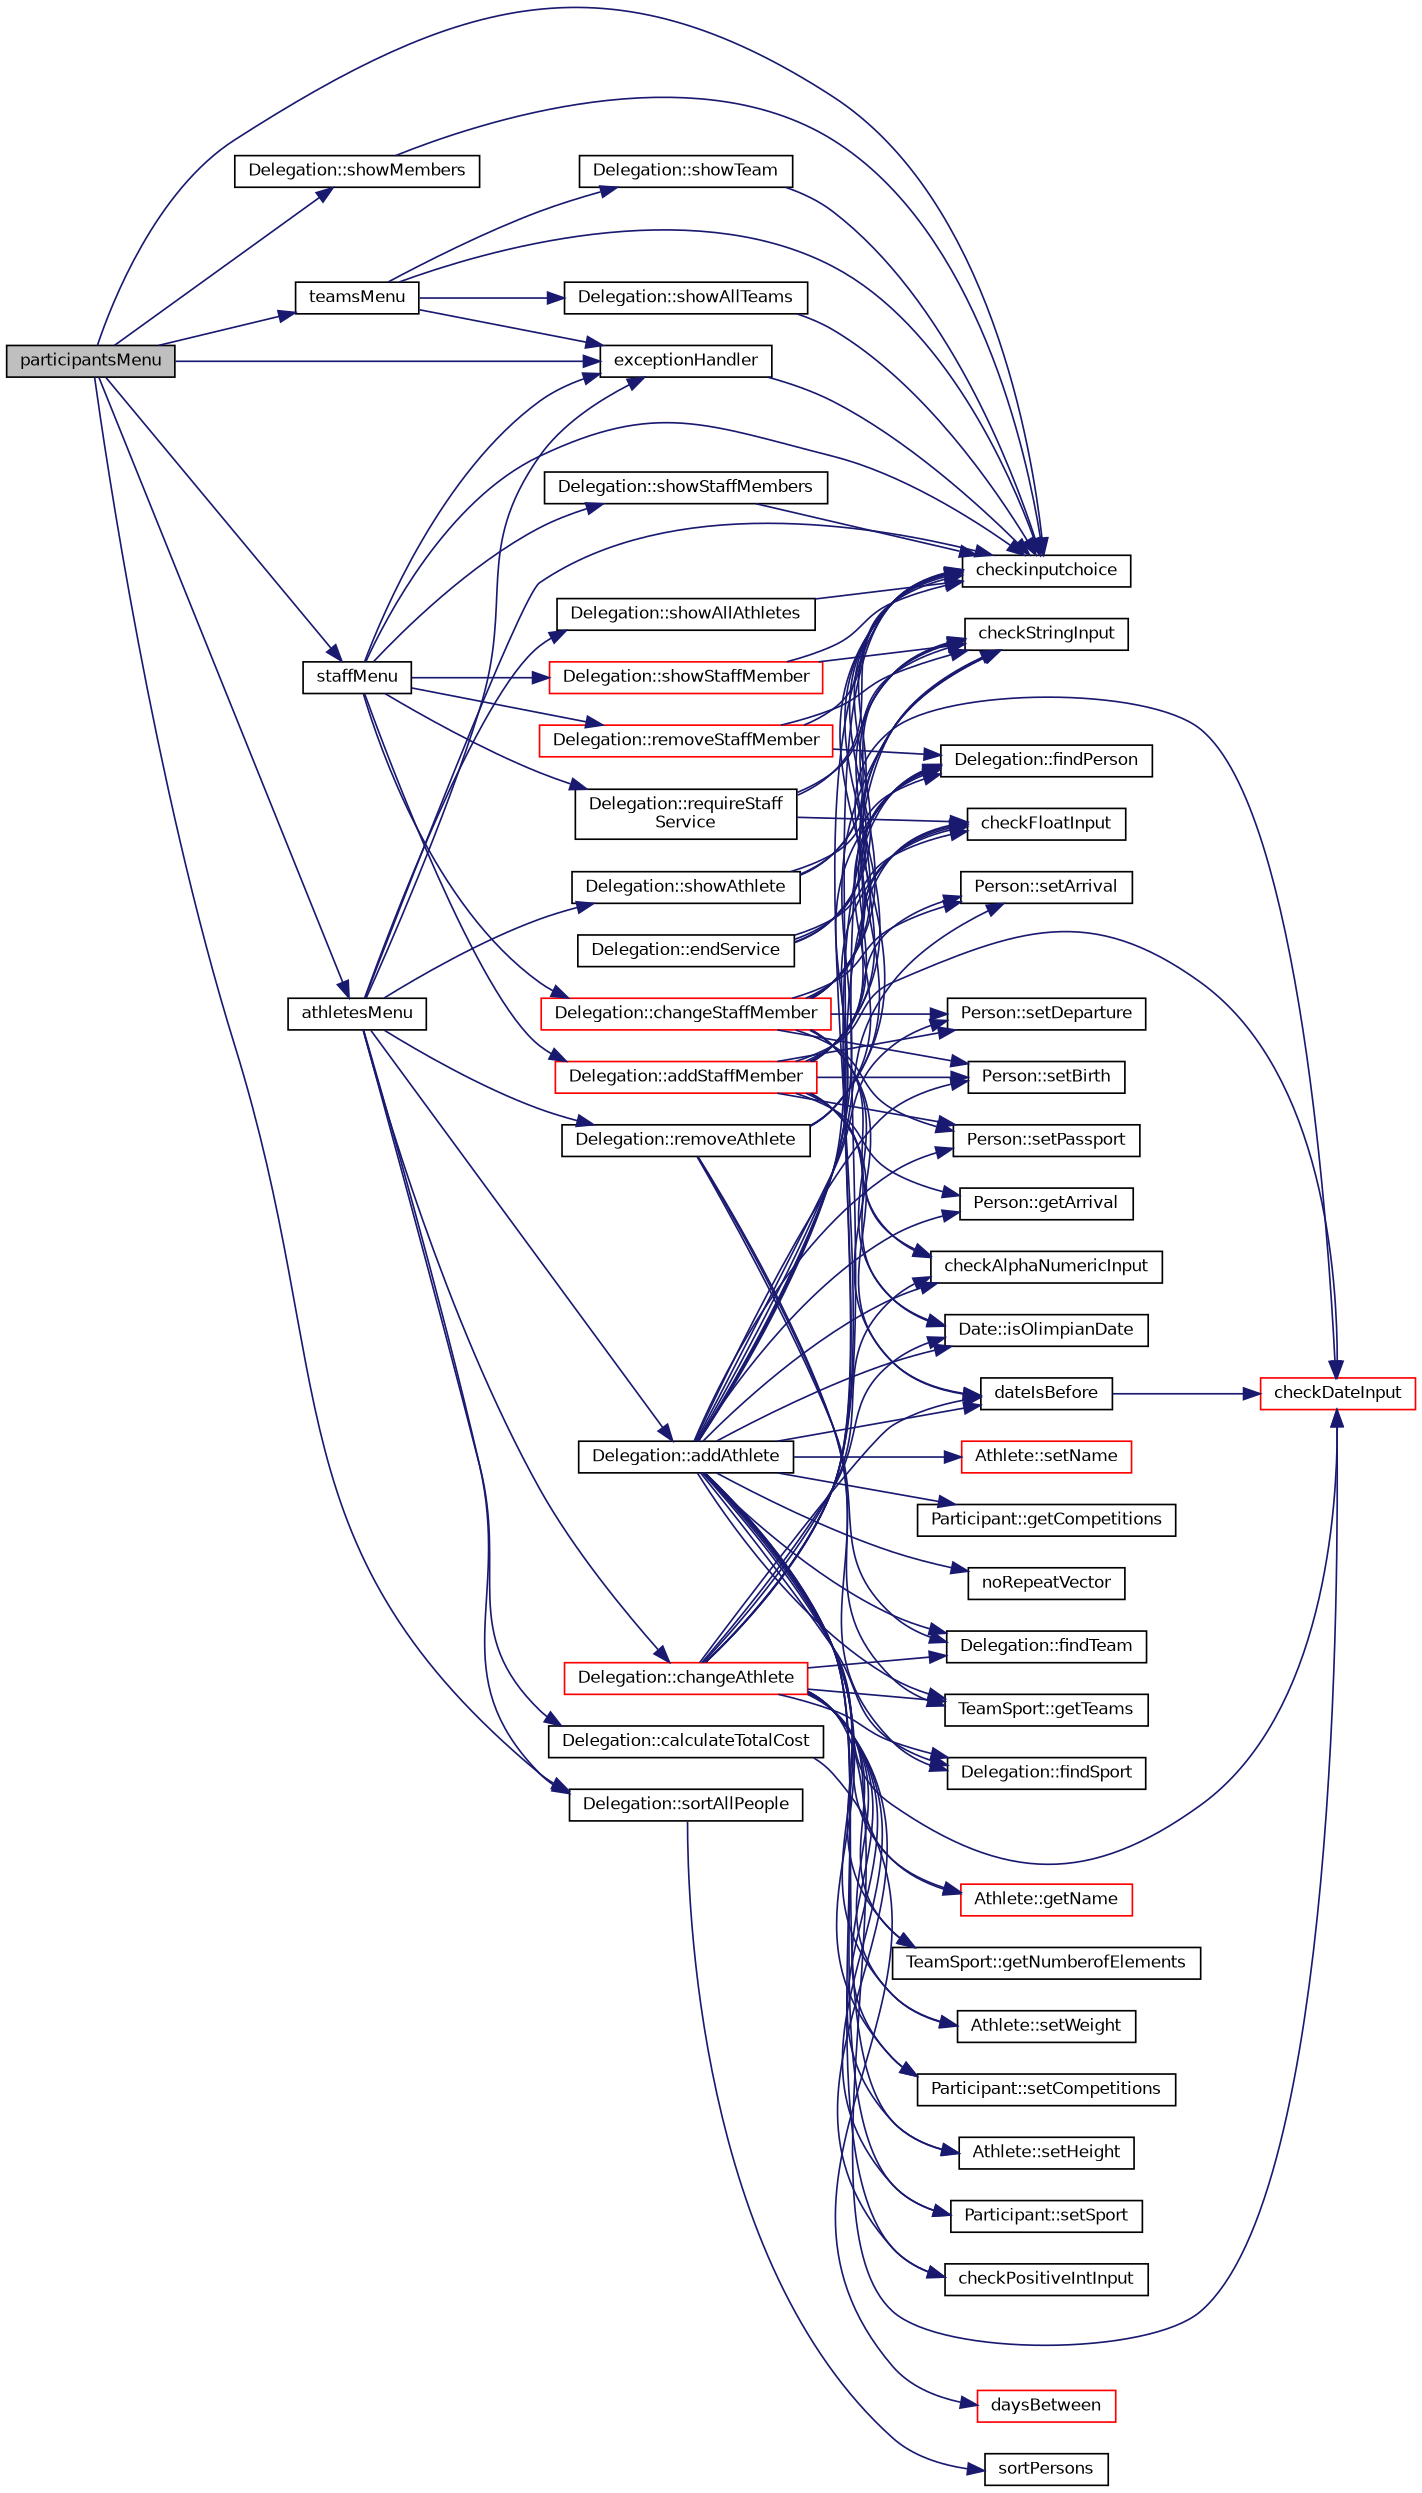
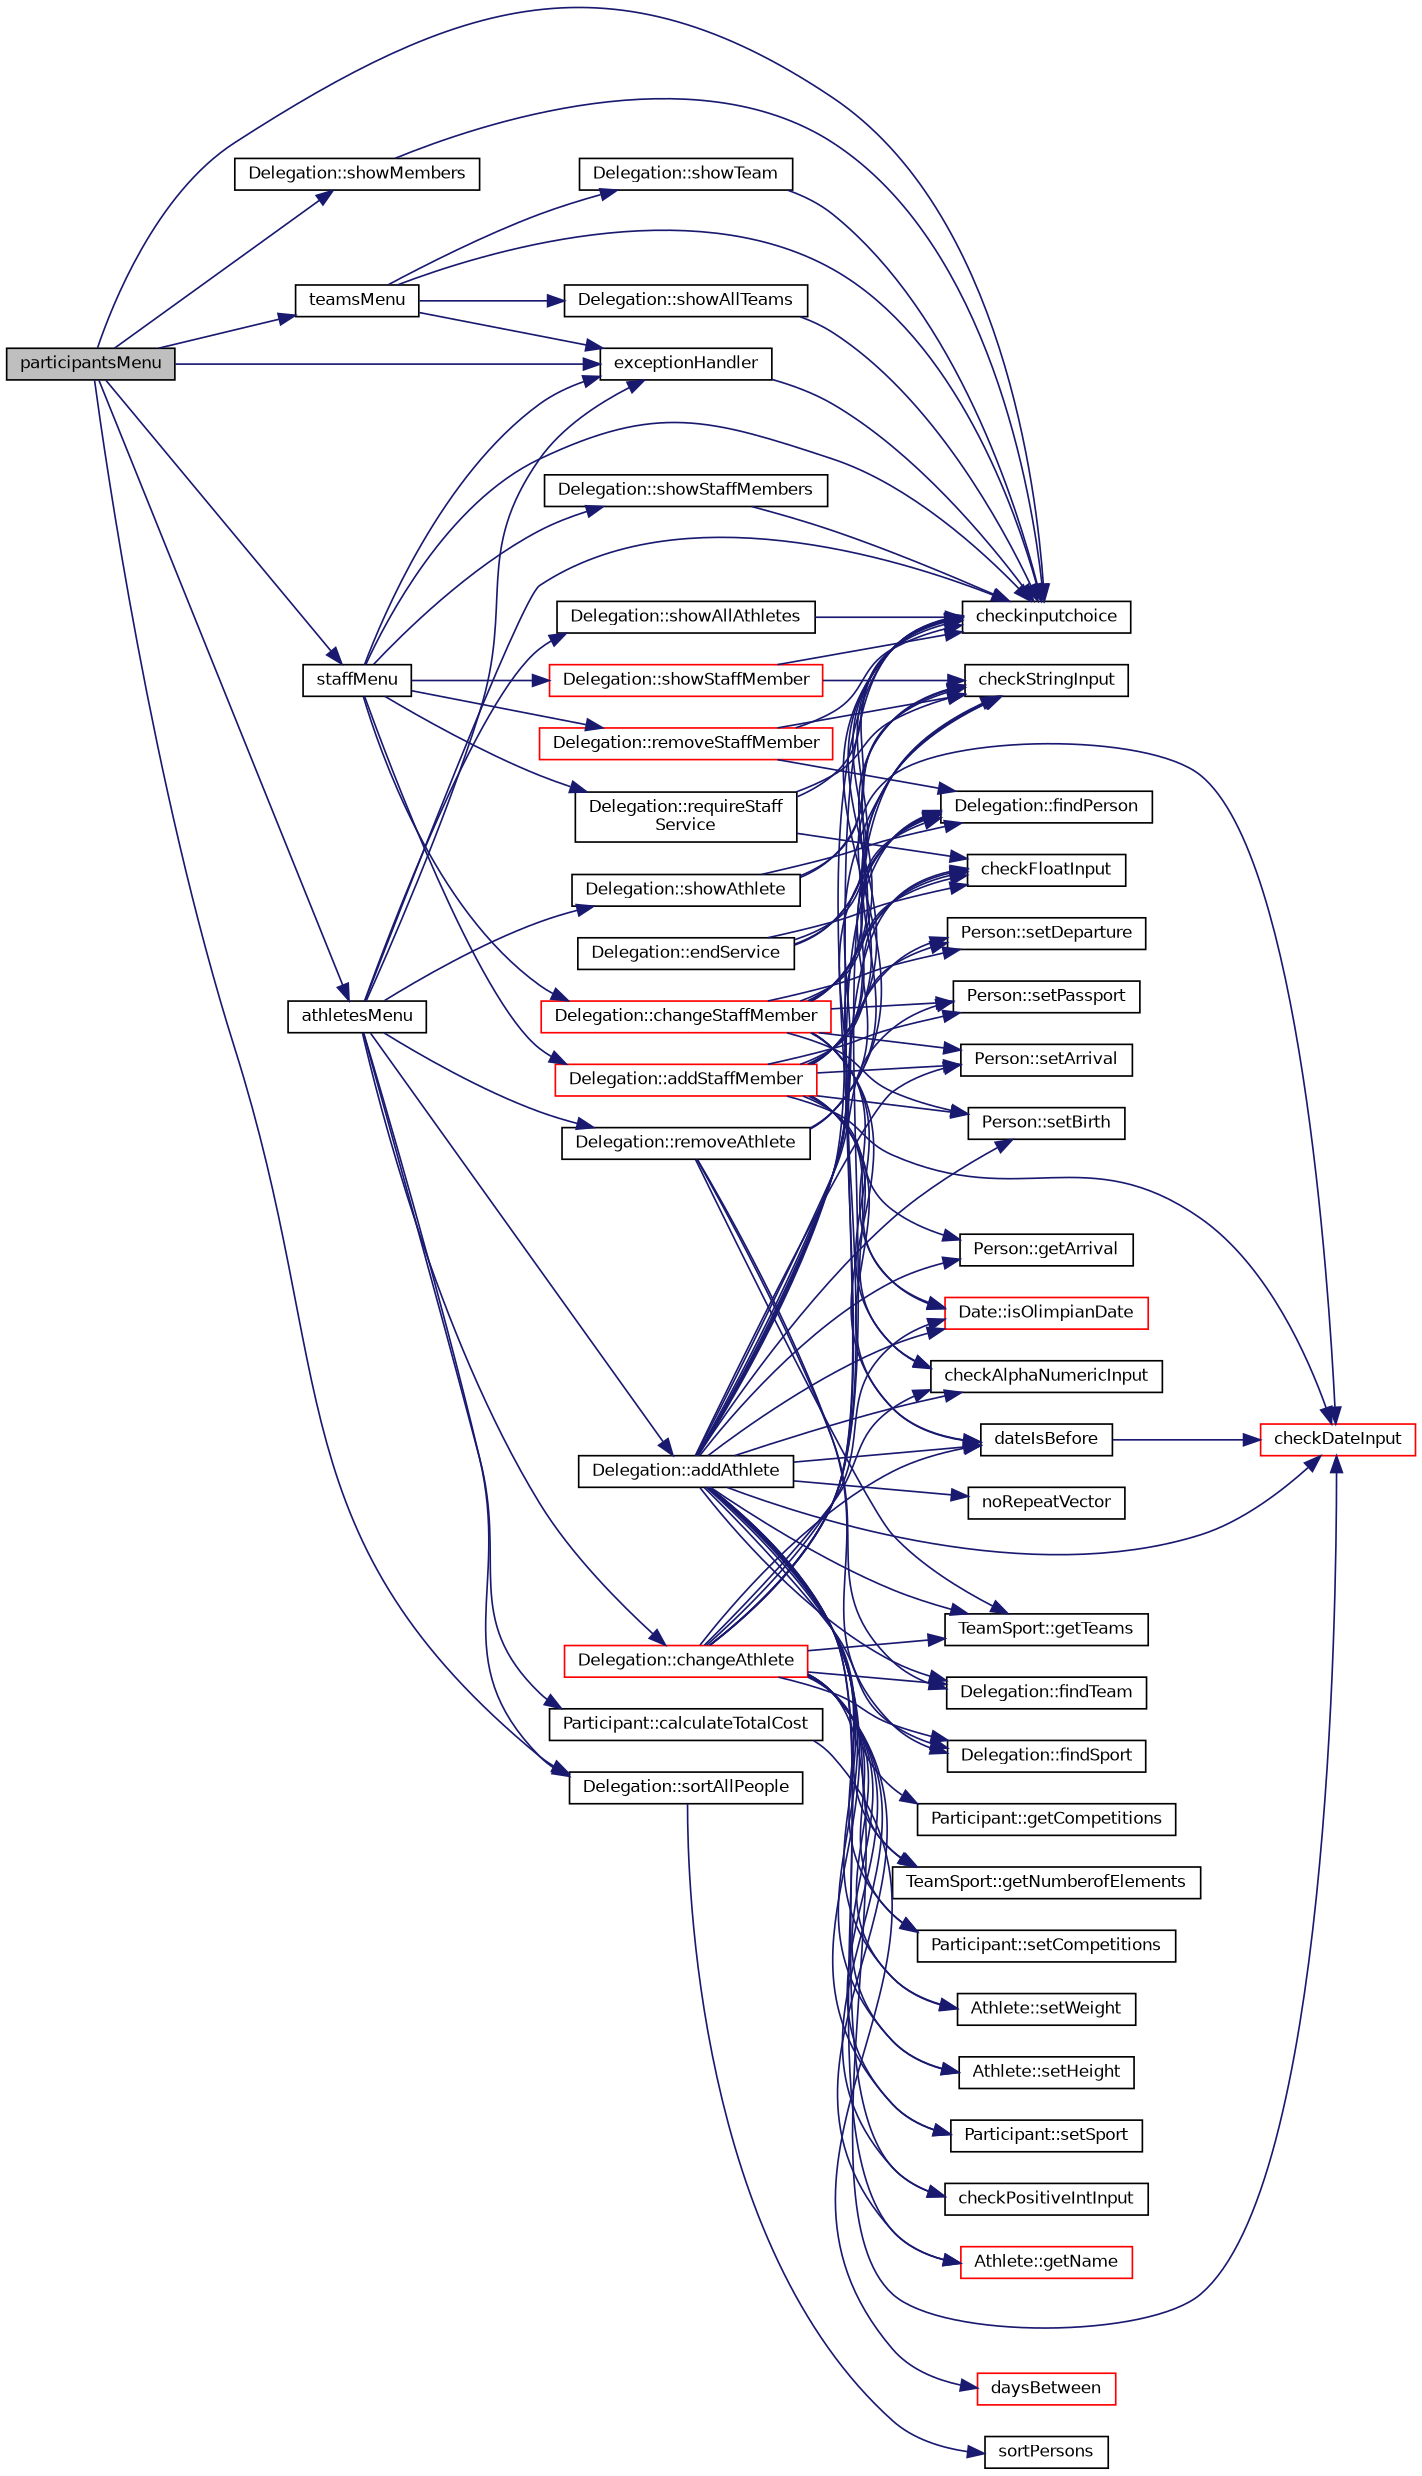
  digraph {
    rankdir=LR
    node [color=black fillcolor=white fontname=Helvetica fontsize=10 shape=record style=filled]
    edge [color=midnightblue fontname=Helvetica fontsize=10 labelfontname=Helvetica labelfontsize=10 style=solid]
    n1 [fillcolor=grey75 fontcolor=black height=0.2 label=participantsMenu width=0.4]
    n2 [height=0.2 label=athletesMenu width=0.4]
    n3 [height=0.2 label=checkinputchoice width=0.4]
    n4 [height=0.2 label=exceptionHandler width=0.4]
    n5 [height=0.2 label="Delegation::sortAllPeople" width=0.4]
    n6 [height=0.2 label="Delegation::showMembers" width=0.4]
    n7 [height=0.2 label=staffMenu width=0.4]
    n8 [height=0.2 label=teamsMenu width=0.4]
    n9 [height=0.2 label="Delegation::addAthlete" width=0.4]
-   n10 [height=0.2 label="Delegation::calculateTotalCost" width=0.4]
+   n10 [height=0.2 label="Participant::calculateTotalCost" width=0.4]
    n11 [color=red height=0.2 label="Delegation::changeAthlete" width=0.4]
    n12 [height=0.2 label="Delegation::removeAthlete" width=0.4]
    n13 [height=0.2 label="Delegation::showAllAthletes" width=0.4]
    n14 [height=0.2 label="Delegation::showAthlete" width=0.4]
    n15 [height=0.2 label=sortPersons width=0.4]
    n16 [color=red height=0.2 label="Delegation::addStaffMember" width=0.4]
    n17 [color=red height=0.2 label="Delegation::changeStaffMember" width=0.4]
    n18 [color=red height=0.2 label="Delegation::removeStaffMember" width=0.4]
    n19 [height=0.2 label="Delegation::requireStaff\lService" width=0.4]
    n20 [color=red height=0.2 label="Delegation::showStaffMember" width=0.4]
    n21 [height=0.2 label="Delegation::showStaffMembers" width=0.4]
    n22 [height=0.2 label="Delegation::showAllTeams" width=0.4]
    n23 [height=0.2 label="Delegation::showTeam" width=0.4]
    n24 [height=0.2 label=checkAlphaNumericInput width=0.4]
    n25 [color=red height=0.2 label=checkDateInput width=0.4]
    n26 [height=0.2 label=checkFloatInput width=0.4]
    n27 [height=0.2 label=checkPositiveIntInput width=0.4]
    n28 [height=0.2 label=checkStringInput width=0.4]
    n29 [height=0.2 label=dateIsBefore width=0.4]
    n30 [height=0.2 label="Delegation::findPerson" width=0.4]
    n31 [height=0.2 label="Delegation::findSport" width=0.4]
    n32 [height=0.2 label="Delegation::findTeam" width=0.4]
    n33 [height=0.2 label="Person::getArrival" width=0.4]
    n34 [height=0.2 label="Participant::getCompetitions" width=0.4]
    n35 [color=red height=0.2 label="Athlete::getName" width=0.4]
    n36 [height=0.2 label="TeamSport::getNumberofElements" width=0.4]
    n37 [height=0.2 label="TeamSport::getTeams" width=0.4]
-   n38 [height=0.2 label="Date::isOlimpianDate" width=0.4]
+   n38 [color=red height=0.2 label="Date::isOlimpianDate" width=0.4]
    n39 [height=0.2 label=noRepeatVector width=0.4]
    n40 [height=0.2 label="Person::setArrival" width=0.4]
    n41 [height=0.2 label="Person::setBirth" width=0.4]
    n42 [height=0.2 label="Participant::setCompetitions" width=0.4]
    n43 [height=0.2 label="Person::setDeparture" width=0.4]
    n44 [height=0.2 label="Athlete::setHeight" width=0.4]
-   n45 [color=red height=0.2 label="Athlete::setName" width=0.4]
    n46 [height=0.2 label="Person::setPassport" width=0.4]
    n47 [height=0.2 label="Participant::setSport" width=0.4]
    n48 [height=0.2 label="Athlete::setWeight" width=0.4]
    n49 [color=red height=0.2 label=daysBetween width=0.4]
    n50 [height=0.2 label="Delegation::endService" width=0.4]
    n1 -> n2
    n1 -> n3
    n1 -> n4
    n1 -> n5
    n1 -> n6
    n1 -> n7
    n1 -> n8
    n2 -> n3
    n2 -> n4
    n2 -> n5
    n2 -> n9
    n2 -> n10
    n2 -> n11
    n2 -> n12
    n2 -> n13
    n2 -> n14
    n4 -> n3
    n5 -> n15
    n6 -> n3
    n7 -> n3
    n7 -> n4
    n7 -> n16
    n7 -> n17
    n7 -> n18
    n7 -> n19
    n7 -> n20
    n7 -> n21
    n8 -> n3
    n8 -> n4
    n8 -> n22
    n8 -> n23
    n9 -> n3
    n9 -> n24
    n9 -> n25
    n9 -> n26
    n9 -> n27
    n9 -> n28
    n9 -> n29
    n9 -> n30
    n9 -> n31
    n9 -> n32
    n9 -> n33
    n9 -> n34
    n9 -> n35
    n9 -> n36
    n9 -> n37
    n9 -> n38
    n9 -> n39
    n9 -> n40
    n9 -> n41
    n9 -> n42
    n9 -> n43
    n9 -> n44
-   n9 -> n45
    n9 -> n46
    n9 -> n47
    n9 -> n48
    n10 -> n49
    n11 -> n3
    n11 -> n24
    n11 -> n25
    n11 -> n26
    n11 -> n27
    n11 -> n28
    n11 -> n29
    n11 -> n30
    n11 -> n31
    n11 -> n32
    n11 -> n35
    n11 -> n36
    n11 -> n37
    n11 -> n38
    n11 -> n42
    n11 -> n44
    n11 -> n47
    n11 -> n48
    n12 -> n3
    n12 -> n28
    n12 -> n30
    n12 -> n31
    n12 -> n32
    n12 -> n37
    n13 -> n3
    n14 -> n3
    n14 -> n28
    n14 -> n30
    n16 -> n3
    n16 -> n24
    n16 -> n25
    n16 -> n26
    n16 -> n28
    n16 -> n29
    n16 -> n30
    n16 -> n33
    n16 -> n38
    n16 -> n40
    n16 -> n41
    n16 -> n43
    n16 -> n46
    n17 -> n3
    n17 -> n24
    n17 -> n25
    n17 -> n26
    n17 -> n28
    n17 -> n29
    n17 -> n30
    n17 -> n38
    n17 -> n40
    n17 -> n41
    n17 -> n43
    n17 -> n46
    n18 -> n3
    n18 -> n28
    n18 -> n30
    n19 -> n3
    n19 -> n26
    n19 -> n28
    n20 -> n3
    n20 -> n28
    n21 -> n3
    n22 -> n3
    n23 -> n3
    n29 -> n25
    n50 -> n3
    n50 -> n26
    n50 -> n28
    n50 -> n30
  }
